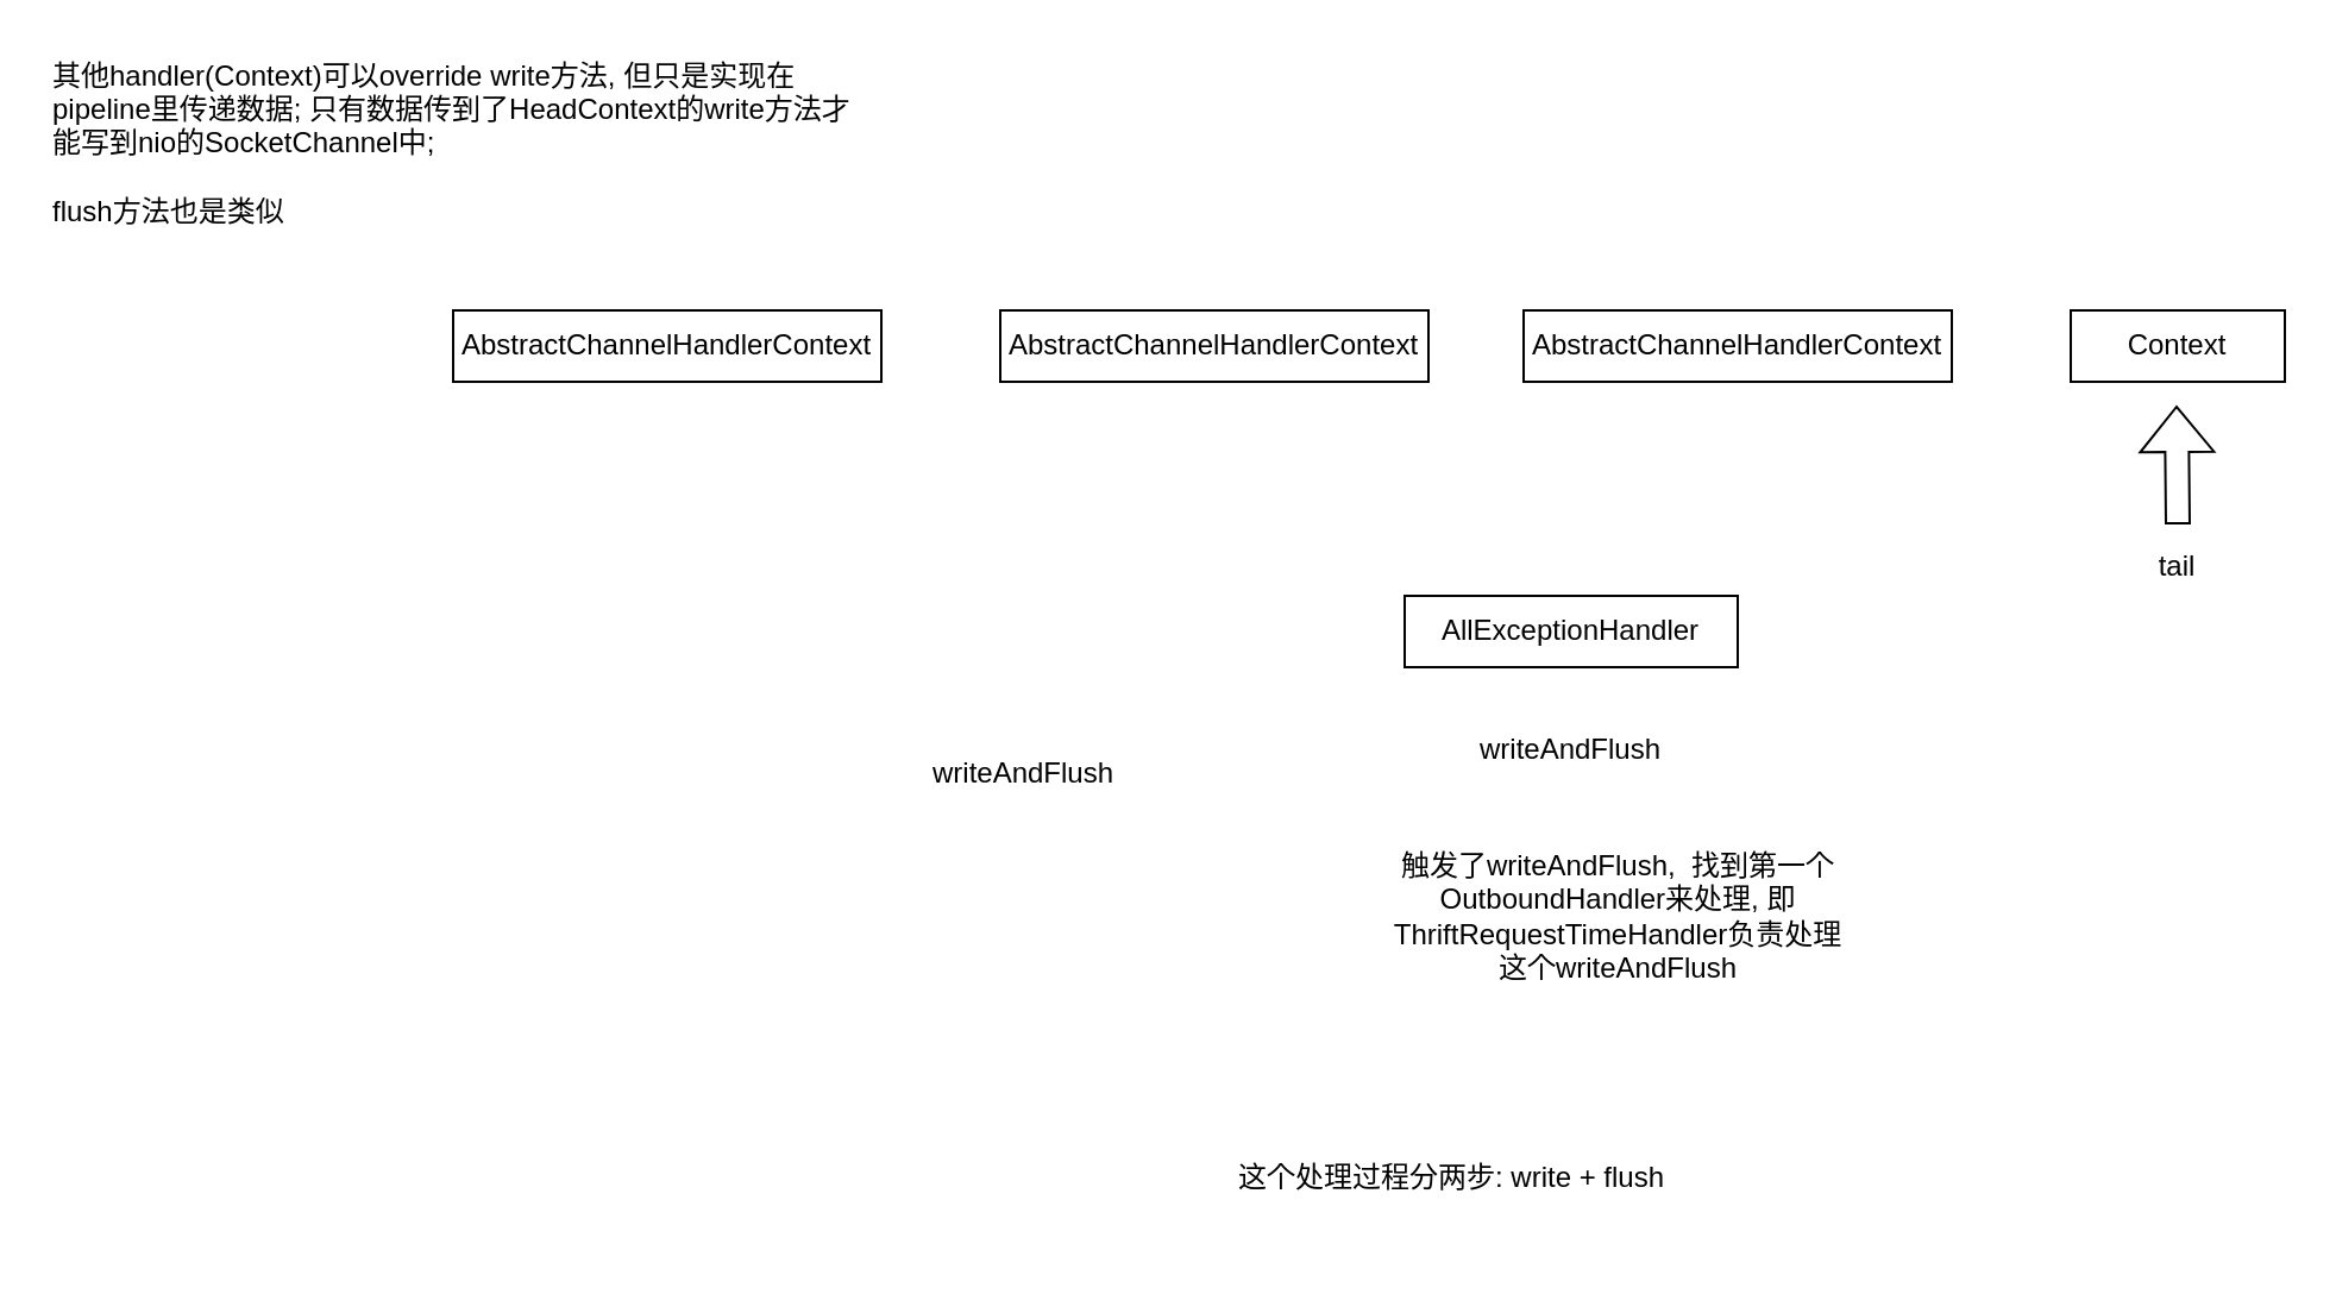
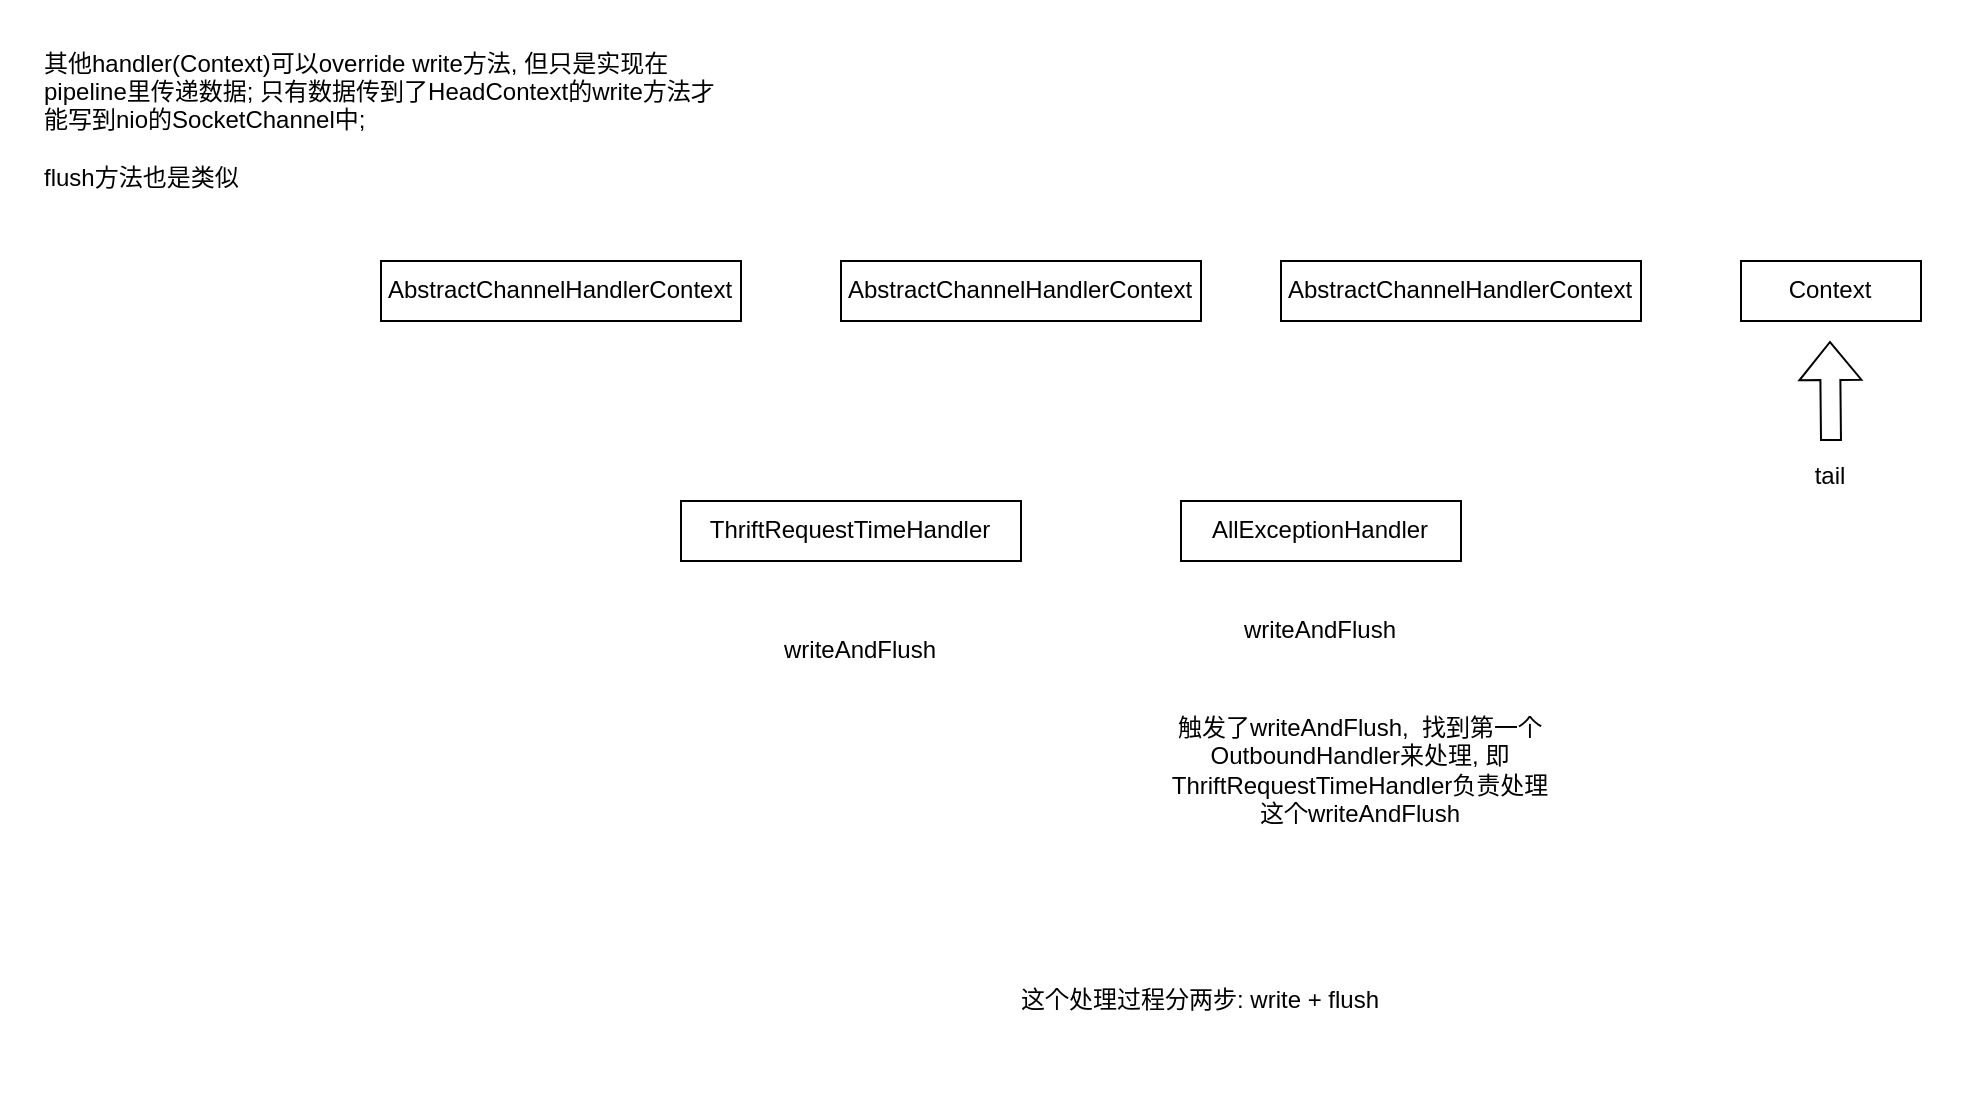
  <mxCell id="0" />
  <mxCell id="1" parent="0" />
  <mxCell id="2" value="AbstractChannelHandlerContext" style="rounded=0;whiteSpace=wrap;html=1;" parent="1" vertex="1"><mxGeometry x="190" y="130" width="180" height="30" as="geometry" /></mxCell>
  <mxCell id="3" value="AbstractChannelHandlerContext" style="rounded=0;whiteSpace=wrap;html=1;" parent="1" vertex="1"><mxGeometry x="420" y="130" width="180" height="30" as="geometry" /></mxCell>
  <mxCell id="4" value="AbstractChannelHandlerContext" style="rounded=0;whiteSpace=wrap;html=1;" parent="1" vertex="1"><mxGeometry x="640" y="130" width="180" height="30" as="geometry" /></mxCell>
  <mxCell id="5" value="" style="shape=flexArrow;endArrow=classic;html=1;rounded=0;" parent="1" edge="1"><mxGeometry width="50" height="50" relative="1" as="geometry"><mxPoint x="915" y="220" as="sourcePoint" /><mxPoint x="914.5" y="170" as="targetPoint" /></mxGeometry></mxCell>
  <mxCell id="6" value="tail" style="text;html=1;strokeColor=none;fillColor=none;align=center;verticalAlign=middle;whiteSpace=wrap;rounded=0;" parent="1" vertex="1"><mxGeometry x="895" y="230" width="40" height="15" as="geometry" /></mxCell>
  <mxCell id="7" value="Context" style="rounded=0;whiteSpace=wrap;html=1;" parent="1" vertex="1"><mxGeometry x="870" y="130" width="90" height="30" as="geometry" /></mxCell>
  <mxCell id="8" value="其他handler(Context)可以override write方法, 但只是实现在pipeline里传递数据; 只有数据传到了HeadContext的write方法才能写到nio的SocketChannel中;&amp;nbsp;&lt;br&gt;&lt;br&gt;flush方法也是类似" style="text;html=1;strokeColor=none;fillColor=none;align=left;verticalAlign=middle;whiteSpace=wrap;rounded=0;" vertex="1" parent="1"><mxGeometry x="20" y="20" width="340" height="80" as="geometry" /></mxCell>
  <mxCell id="9" value="writeAndFlush" style="text;html=1;strokeColor=none;fillColor=none;align=center;verticalAlign=middle;whiteSpace=wrap;rounded=0;" vertex="1" parent="1"><mxGeometry x="610" y="300" width="100" height="30" as="geometry" /></mxCell>
  <mxCell id="10" value="AllExceptionHandler" style="rounded=0;whiteSpace=wrap;html=1;" vertex="1" parent="1"><mxGeometry x="590" y="250" width="140" height="30" as="geometry" /></mxCell>
+ <mxCell id="11" value="ThriftRequestTimeHandler" style="rounded=0;whiteSpace=wrap;html=1;" vertex="1" parent="1"><mxGeometry x="340" y="250" width="170" height="30" as="geometry" /></mxCell>
  <mxCell id="12" value="触发了writeAndFlush,&amp;nbsp; 找到第一个OutboundHandler来处理, 即ThriftRequestTimeHandler负责处理这个writeAndFlush" style="text;html=1;strokeColor=none;fillColor=none;align=center;verticalAlign=middle;whiteSpace=wrap;rounded=0;" vertex="1" parent="1"><mxGeometry x="580" y="350" width="200" height="70" as="geometry" /></mxCell>
  <mxCell id="13" value="writeAndFlush" style="text;html=1;strokeColor=none;fillColor=none;align=center;verticalAlign=middle;whiteSpace=wrap;rounded=0;" vertex="1" parent="1"><mxGeometry x="380" y="310" width="100" height="30" as="geometry" /></mxCell>
- <mxCell id="14" value="这个处理过程分两步: write + flush" style="text;html=1;strokeColor=none;fillColor=none;align=center;verticalAlign=middle;whiteSpace=wrap;rounded=0;" vertex="1" parent="1"><mxGeometry x="510" y="460" width="200" height="70" as="geometry" /></mxCell>
+ <mxCell id="14" value="这个处理过程分两步: write + flush" style="text;html=1;strokeColor=none;fillColor=none;align=center;verticalAlign=middle;whiteSpace=wrap;rounded=0;" vertex="1" parent="1"><mxGeometry x="500" y="465" width="200" height="70" as="geometry" /></mxCell>
